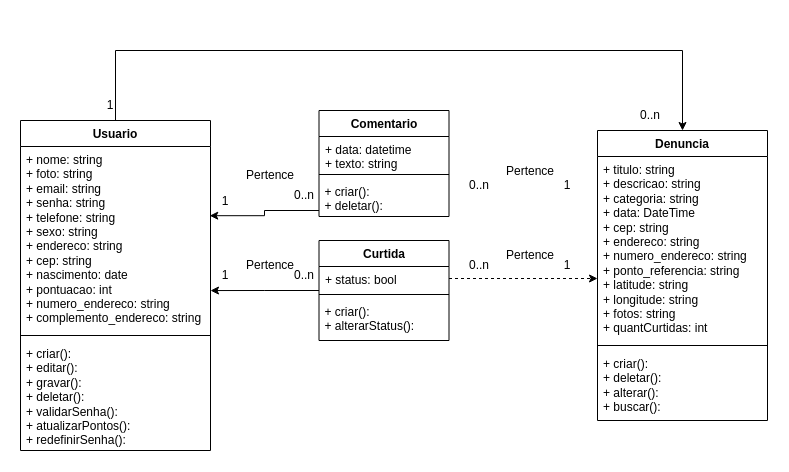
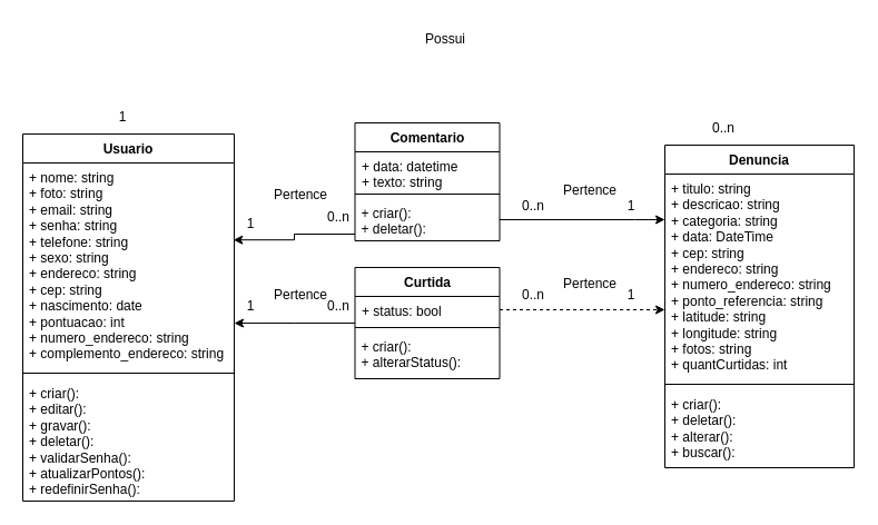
  <mxCell id="0" />
  <mxCell id="1" parent="0" />
  <mxCell id="2" value="Usuario" style="swimlane;fontStyle=1;align=center;verticalAlign=top;childLayout=stackLayout;horizontal=1;startSize=26;horizontalStack=0;resizeParent=1;resizeParentMax=0;resizeLast=0;collapsible=1;marginBottom=0;whiteSpace=wrap;html=1;" vertex="1" parent="1"><mxGeometry x="20" y="120" width="190" height="330" as="geometry"><mxRectangle x="40" y="120" width="80" height="30" as="alternateBounds" /></mxGeometry></mxCell>
  <mxCell id="3" value="&lt;span style=&quot;text-wrap: nowrap;&quot;&gt;+ nome: string&lt;/span&gt;&lt;br style=&quot;padding: 0px; margin: 0px; text-wrap: nowrap;&quot;&gt;&lt;span style=&quot;text-wrap: nowrap;&quot;&gt;+ foto: string&lt;/span&gt;&lt;br style=&quot;padding: 0px; margin: 0px; text-wrap: nowrap;&quot;&gt;&lt;span style=&quot;text-wrap: nowrap;&quot;&gt;+ email: string&lt;/span&gt;&lt;br style=&quot;padding: 0px; margin: 0px; text-wrap: nowrap;&quot;&gt;&lt;span style=&quot;text-wrap: nowrap;&quot;&gt;+ senha: string&lt;/span&gt;&lt;br style=&quot;padding: 0px; margin: 0px; text-wrap: nowrap;&quot;&gt;&lt;span style=&quot;text-wrap: nowrap;&quot;&gt;+ telefone: string&lt;/span&gt;&lt;br style=&quot;padding: 0px; margin: 0px; text-wrap: nowrap;&quot;&gt;&lt;span style=&quot;text-wrap: nowrap;&quot;&gt;+ sexo: string&lt;/span&gt;&lt;br style=&quot;padding: 0px; margin: 0px; text-wrap: nowrap;&quot;&gt;&lt;span style=&quot;text-wrap: nowrap;&quot;&gt;+ endereco: string&lt;/span&gt;&lt;br style=&quot;padding: 0px; margin: 0px; text-wrap: nowrap;&quot;&gt;&lt;span style=&quot;text-wrap: nowrap;&quot;&gt;+ cep: string&lt;/span&gt;&lt;br style=&quot;padding: 0px; margin: 0px; text-wrap: nowrap;&quot;&gt;&lt;span style=&quot;text-wrap: nowrap;&quot;&gt;+ nascimento: date&lt;/span&gt;&lt;br style=&quot;padding: 0px; margin: 0px; text-wrap: nowrap;&quot;&gt;&lt;span style=&quot;text-wrap: nowrap;&quot;&gt;+ pontuacao: int&lt;/span&gt;&lt;div&gt;&lt;span style=&quot;text-wrap: nowrap;&quot;&gt;+ numero_endereco: string&lt;/span&gt;&lt;span style=&quot;text-wrap: nowrap;&quot;&gt;&lt;br&gt;&lt;/span&gt;&lt;/div&gt;&lt;div&gt;&lt;span style=&quot;text-wrap: nowrap;&quot;&gt;+ complemento_endereco: string&lt;/span&gt;&lt;span style=&quot;text-wrap: nowrap;&quot;&gt;&lt;br&gt;&lt;/span&gt;&lt;/div&gt;" style="text;strokeColor=none;fillColor=none;align=left;verticalAlign=top;spacingLeft=4;spacingRight=4;overflow=hidden;rotatable=0;points=[[0,0.5],[1,0.5]];portConstraint=eastwest;whiteSpace=wrap;html=1;" vertex="1" parent="2"><mxGeometry y="26" width="190" height="184" as="geometry" /></mxCell>
  <mxCell id="4" value="" style="line;strokeWidth=1;fillColor=none;align=left;verticalAlign=middle;spacingTop=-1;spacingLeft=3;spacingRight=3;rotatable=0;labelPosition=right;points=[];portConstraint=eastwest;strokeColor=inherit;" vertex="1" parent="2"><mxGeometry y="210" width="190" height="10" as="geometry" /></mxCell>
  <mxCell id="5" value="&lt;span style=&quot;text-wrap: nowrap;&quot;&gt;+ criar():&lt;/span&gt;&lt;br style=&quot;padding: 0px; margin: 0px; text-wrap: nowrap;&quot;&gt;&lt;span style=&quot;text-wrap: nowrap;&quot;&gt;+ editar():&amp;nbsp;&lt;/span&gt;&lt;br style=&quot;padding: 0px; margin: 0px; text-wrap: nowrap;&quot;&gt;&lt;span style=&quot;text-wrap: nowrap;&quot;&gt;+ gravar():&lt;/span&gt;&lt;br style=&quot;padding: 0px; margin: 0px; text-wrap: nowrap;&quot;&gt;&lt;span style=&quot;text-wrap: nowrap;&quot;&gt;+ deletar():&amp;nbsp;&lt;/span&gt;&lt;br style=&quot;padding: 0px; margin: 0px; text-wrap: nowrap;&quot;&gt;&lt;span style=&quot;text-wrap: nowrap;&quot;&gt;+ validarSenha():&lt;/span&gt;&lt;br style=&quot;padding: 0px; margin: 0px; text-wrap: nowrap;&quot;&gt;&lt;span style=&quot;text-wrap: nowrap;&quot;&gt;+ atualizarPontos():&lt;/span&gt;&lt;br&gt;&lt;div&gt;&lt;span style=&quot;text-wrap: nowrap;&quot;&gt;+ redefinirSenha():&lt;/span&gt;&lt;span style=&quot;text-wrap: nowrap;&quot;&gt;&lt;br&gt;&lt;/span&gt;&lt;/div&gt;" style="text;strokeColor=none;fillColor=none;align=left;verticalAlign=top;spacingLeft=4;spacingRight=4;overflow=hidden;rotatable=0;points=[[0,0.5],[1,0.5]];portConstraint=eastwest;whiteSpace=wrap;html=1;" vertex="1" parent="2"><mxGeometry y="220" width="190" height="110" as="geometry" /></mxCell>
  <mxCell id="6" value="Denuncia" style="swimlane;fontStyle=1;align=center;verticalAlign=top;childLayout=stackLayout;horizontal=1;startSize=26;horizontalStack=0;resizeParent=1;resizeParentMax=0;resizeLast=0;collapsible=1;marginBottom=0;whiteSpace=wrap;html=1;" vertex="1" parent="1"><mxGeometry x="597" y="130" width="170" height="290" as="geometry" /></mxCell>
  <mxCell id="7" value="&lt;div&gt;&lt;span style=&quot;text-wrap: nowrap;&quot;&gt;+ titulo: string&lt;/span&gt;&lt;br style=&quot;padding: 0px; margin: 0px; text-wrap: nowrap;&quot;&gt;&lt;span style=&quot;text-wrap: nowrap;&quot;&gt;+ descricao: string&lt;/span&gt;&lt;br style=&quot;padding: 0px; margin: 0px; text-wrap: nowrap;&quot;&gt;&lt;span style=&quot;text-wrap: nowrap;&quot;&gt;+ categoria: string&lt;/span&gt;&lt;br style=&quot;padding: 0px; margin: 0px; text-wrap: nowrap;&quot;&gt;&lt;span style=&quot;text-wrap: nowrap;&quot;&gt;+ data: DateTime&lt;/span&gt;&lt;/div&gt;&lt;div&gt;+&amp;nbsp;&lt;span style=&quot;text-wrap: nowrap; background-color: initial;&quot;&gt;cep: string&lt;/span&gt;&lt;/div&gt;&lt;div&gt;&lt;span style=&quot;text-wrap: nowrap;&quot;&gt;+ endereco: string&lt;/span&gt;&lt;br style=&quot;text-wrap: nowrap;&quot;&gt;&lt;span style=&quot;text-wrap: nowrap;&quot;&gt;+ numero_endereco: string&lt;/span&gt;&lt;/div&gt;&lt;div&gt;&lt;span style=&quot;text-wrap: nowrap;&quot;&gt;+&amp;nbsp;&lt;/span&gt;&lt;span style=&quot;text-wrap: nowrap; background-color: initial;&quot;&gt;ponto_referencia: string&lt;/span&gt;&lt;br style=&quot;padding: 0px; margin: 0px; text-wrap: nowrap;&quot;&gt;&lt;span style=&quot;text-wrap: nowrap;&quot;&gt;+ latitude: string&lt;/span&gt;&lt;br style=&quot;padding: 0px; margin: 0px; text-wrap: nowrap;&quot;&gt;&lt;span style=&quot;text-wrap: nowrap;&quot;&gt;+ longitude: string&lt;/span&gt;&lt;br style=&quot;padding: 0px; margin: 0px; text-wrap: nowrap;&quot;&gt;&lt;span style=&quot;text-wrap: nowrap;&quot;&gt;+ fotos: string&lt;/span&gt;&lt;br style=&quot;padding: 0px; margin: 0px; text-wrap: nowrap;&quot;&gt;&lt;span style=&quot;text-wrap: nowrap;&quot;&gt;+ quantCurtidas: int&lt;/span&gt;&lt;br&gt;&lt;/div&gt;" style="text;strokeColor=none;fillColor=none;align=left;verticalAlign=top;spacingLeft=4;spacingRight=4;overflow=hidden;rotatable=0;points=[[0,0.5],[1,0.5]];portConstraint=eastwest;whiteSpace=wrap;html=1;" vertex="1" parent="6"><mxGeometry y="26" width="170" height="184" as="geometry" /></mxCell>
  <mxCell id="8" value="" style="line;strokeWidth=1;fillColor=none;align=left;verticalAlign=middle;spacingTop=-1;spacingLeft=3;spacingRight=3;rotatable=0;labelPosition=right;points=[];portConstraint=eastwest;strokeColor=inherit;" vertex="1" parent="6"><mxGeometry y="210" width="170" height="10" as="geometry" /></mxCell>
  <mxCell id="9" value="+ criar():&amp;nbsp;&lt;br style=&quot;padding: 0px; margin: 0px;&quot;&gt;&lt;span style=&quot;&quot;&gt;+ deletar():&amp;nbsp;&lt;/span&gt;&lt;br style=&quot;padding: 0px; margin: 0px;&quot;&gt;+ alterar():&lt;br&gt;+ buscar():&lt;span style=&quot;&quot;&gt;&amp;nbsp;&lt;/span&gt;&lt;br style=&quot;padding: 0px; margin: 0px;&quot;&gt;" style="text;strokeColor=none;fillColor=none;align=left;verticalAlign=top;spacingLeft=4;spacingRight=4;overflow=hidden;rotatable=0;points=[[0,0.5],[1,0.5]];portConstraint=eastwest;whiteSpace=wrap;html=1;" vertex="1" parent="6"><mxGeometry y="220" width="170" height="70" as="geometry" /></mxCell>
  <mxCell id="10" value="Comentario" style="swimlane;fontStyle=1;align=center;verticalAlign=top;childLayout=stackLayout;horizontal=1;startSize=26;horizontalStack=0;resizeParent=1;resizeParentMax=0;resizeLast=0;collapsible=1;marginBottom=0;whiteSpace=wrap;html=1;" vertex="1" parent="1"><mxGeometry x="318.5" y="110" width="130" height="106" as="geometry" /></mxCell>
  <mxCell id="11" value="+ data: datetime&lt;br&gt;+ texto: string" style="text;strokeColor=none;fillColor=none;align=left;verticalAlign=top;spacingLeft=4;spacingRight=4;overflow=hidden;rotatable=0;points=[[0,0.5],[1,0.5]];portConstraint=eastwest;whiteSpace=wrap;html=1;" vertex="1" parent="10"><mxGeometry y="26" width="130" height="34" as="geometry" /></mxCell>
  <mxCell id="12" value="" style="line;strokeWidth=1;fillColor=none;align=left;verticalAlign=middle;spacingTop=-1;spacingLeft=3;spacingRight=3;rotatable=0;labelPosition=right;points=[];portConstraint=eastwest;strokeColor=inherit;" vertex="1" parent="10"><mxGeometry y="60" width="130" height="8" as="geometry" /></mxCell>
  <mxCell id="13" value="+ criar():&#10;+ deletar(): " style="text;align=left;verticalAlign=top;spacingLeft=4;spacingRight=4;overflow=hidden;rotatable=0;points=[[0,0.5],[1,0.5]];portConstraint=eastwest;" vertex="1" parent="10"><mxGeometry y="68" width="130" height="38" as="geometry" /></mxCell>
  <mxCell id="14" value="1" style="text;html=1;align=center;verticalAlign=middle;whiteSpace=wrap;rounded=0;" vertex="1" parent="1"><mxGeometry x="537" y="170" width="60" height="30" as="geometry" /></mxCell>
  <mxCell id="15" value="0..n" style="text;html=1;align=center;verticalAlign=middle;whiteSpace=wrap;rounded=0;" vertex="1" parent="1"><mxGeometry x="448.5" y="170" width="60" height="30" as="geometry" /></mxCell>
  <mxCell id="16" value="Curtida" style="swimlane;fontStyle=1;align=center;verticalAlign=top;childLayout=stackLayout;horizontal=1;startSize=26;horizontalStack=0;resizeParent=1;resizeParentMax=0;resizeLast=0;collapsible=1;marginBottom=0;whiteSpace=wrap;html=1;" vertex="1" parent="1"><mxGeometry x="318.5" y="240" width="130" height="100" as="geometry"><mxRectangle x="318.5" y="230" width="80" height="30" as="alternateBounds" /></mxGeometry></mxCell>
  <mxCell id="17" value="+ status: bool" style="text;strokeColor=none;fillColor=none;align=left;verticalAlign=top;spacingLeft=4;spacingRight=4;overflow=hidden;rotatable=0;points=[[0,0.5],[1,0.5]];portConstraint=eastwest;whiteSpace=wrap;html=1;" vertex="1" parent="16"><mxGeometry y="26" width="130" height="24" as="geometry" /></mxCell>
  <mxCell id="18" value="" style="line;strokeWidth=1;fillColor=none;align=left;verticalAlign=middle;spacingTop=-1;spacingLeft=3;spacingRight=3;rotatable=0;labelPosition=right;points=[];portConstraint=eastwest;strokeColor=inherit;" vertex="1" parent="16"><mxGeometry y="50" width="130" height="8" as="geometry" /></mxCell>
  <mxCell id="19" value="+ criar():&#10;+ alterarStatus(): " style="text;align=left;verticalAlign=top;spacingLeft=4;spacingRight=4;overflow=hidden;rotatable=0;points=[[0,0.5],[1,0.5]];portConstraint=eastwest;" vertex="1" parent="16"><mxGeometry y="58" width="130" height="42" as="geometry" /></mxCell>
  <mxCell id="20" value="1" style="text;html=1;align=center;verticalAlign=middle;whiteSpace=wrap;rounded=0;" vertex="1" parent="1"><mxGeometry x="537" y="250" width="60" height="30" as="geometry" /></mxCell>
  <mxCell id="21" value="0..n" style="text;html=1;align=center;verticalAlign=middle;whiteSpace=wrap;rounded=0;" vertex="1" parent="1"><mxGeometry x="288.5" y="180" width="30" height="30" as="geometry" /></mxCell>
  <mxCell id="22" value="1" style="text;html=1;align=center;verticalAlign=middle;whiteSpace=wrap;rounded=0;" vertex="1" parent="1"><mxGeometry x="210" y="186" width="30" height="30" as="geometry" /></mxCell>
  <mxCell id="23" value="0..n" style="text;html=1;align=center;verticalAlign=middle;whiteSpace=wrap;rounded=0;" vertex="1" parent="1"><mxGeometry x="448.5" y="250" width="60" height="30" as="geometry" /></mxCell>
  <mxCell id="24" value="0..n" style="text;html=1;align=center;verticalAlign=middle;whiteSpace=wrap;rounded=0;" vertex="1" parent="1"><mxGeometry x="292.75" y="260" width="21.5" height="30" as="geometry" /></mxCell>
  <mxCell id="25" value="1" style="text;html=1;align=center;verticalAlign=middle;whiteSpace=wrap;rounded=0;" vertex="1" parent="1"><mxGeometry x="210" y="260" width="30" height="30" as="geometry" /></mxCell>
  <mxCell id="26" value="0..n" style="text;html=1;align=center;verticalAlign=middle;whiteSpace=wrap;rounded=0;" vertex="1" parent="1"><mxGeometry x="620" y="100" width="60" height="30" as="geometry" /></mxCell>
  <mxCell id="27" value="1" style="text;html=1;align=center;verticalAlign=middle;whiteSpace=wrap;rounded=0;" vertex="1" parent="1"><mxGeometry x="80" y="90" width="60" height="30" as="geometry" /></mxCell>
- <mxCell id="28" value="" style="endArrow=classic;endFill=1;endSize=6;html=1;rounded=0;entryX=0.5;entryY=0;entryDx=0;entryDy=0;exitX=0.5;exitY=0;exitDx=0;exitDy=0;" edge="1" parent="1" source="2" target="6"><mxGeometry width="160" relative="1" as="geometry"><mxPoint x="310" y="50" as="sourcePoint" /><mxPoint x="458" y="50" as="targetPoint" /><Array as="points"><mxPoint x="115" y="50" /><mxPoint x="682" y="50" /></Array></mxGeometry></mxCell>
+ <mxCell id="29" value="Possui" style="text;html=1;align=center;verticalAlign=middle;whiteSpace=wrap;rounded=0;" vertex="1" parent="1"><mxGeometry x="370" y="20" width="60" height="30" as="geometry" /></mxCell>
  <mxCell id="30" value="Pertence" style="text;html=1;align=center;verticalAlign=middle;whiteSpace=wrap;rounded=0;" vertex="1" parent="1"><mxGeometry x="240" y="160" width="60" height="30" as="geometry" /></mxCell>
  <mxCell id="31" value="Pertence" style="text;html=1;align=center;verticalAlign=middle;whiteSpace=wrap;rounded=0;" vertex="1" parent="1"><mxGeometry x="240" y="250" width="60" height="30" as="geometry" /></mxCell>
  <mxCell id="32" value="Pertence" style="text;html=1;align=center;verticalAlign=middle;whiteSpace=wrap;rounded=0;" vertex="1" parent="1"><mxGeometry x="500" y="156" width="60" height="30" as="geometry" /></mxCell>
  <mxCell id="33" value="Pertence" style="text;html=1;align=center;verticalAlign=middle;whiteSpace=wrap;rounded=0;" vertex="1" parent="1"><mxGeometry x="500" y="240" width="60" height="30" as="geometry" /></mxCell>
  <mxCell id="34" style="edgeStyle=orthogonalEdgeStyle;rounded=0;orthogonalLoop=1;jettySize=auto;html=1;exitX=1;exitY=0.5;exitDx=0;exitDy=0;dashed=1;" edge="1" parent="1" source="17" target="6"><mxGeometry relative="1" as="geometry"><Array as="points"><mxPoint x="560" y="278" /><mxPoint x="560" y="278" /></Array></mxGeometry></mxCell>
+ <mxCell id="35" style="edgeStyle=orthogonalEdgeStyle;rounded=0;orthogonalLoop=1;jettySize=auto;html=1;endArrow=classic;endFill=1;" edge="1" parent="1" source="13" target="6"><mxGeometry relative="1" as="geometry"><Array as="points"><mxPoint x="570" y="197" /><mxPoint x="570" y="197" /></Array></mxGeometry></mxCell>
  <mxCell id="36" style="edgeStyle=orthogonalEdgeStyle;rounded=0;orthogonalLoop=1;jettySize=auto;html=1;entryX=1;entryY=0.783;entryDx=0;entryDy=0;entryPerimeter=0;" edge="1" parent="1" source="16" target="3"><mxGeometry relative="1" as="geometry" /></mxCell>
  <mxCell id="37" style="edgeStyle=orthogonalEdgeStyle;rounded=0;orthogonalLoop=1;jettySize=auto;html=1;entryX=0.996;entryY=0.376;entryDx=0;entryDy=0;entryPerimeter=0;" edge="1" parent="1" source="10" target="3"><mxGeometry relative="1" as="geometry"><Array as="points"><mxPoint x="264" y="210" /><mxPoint x="264" y="215" /></Array></mxGeometry></mxCell>
